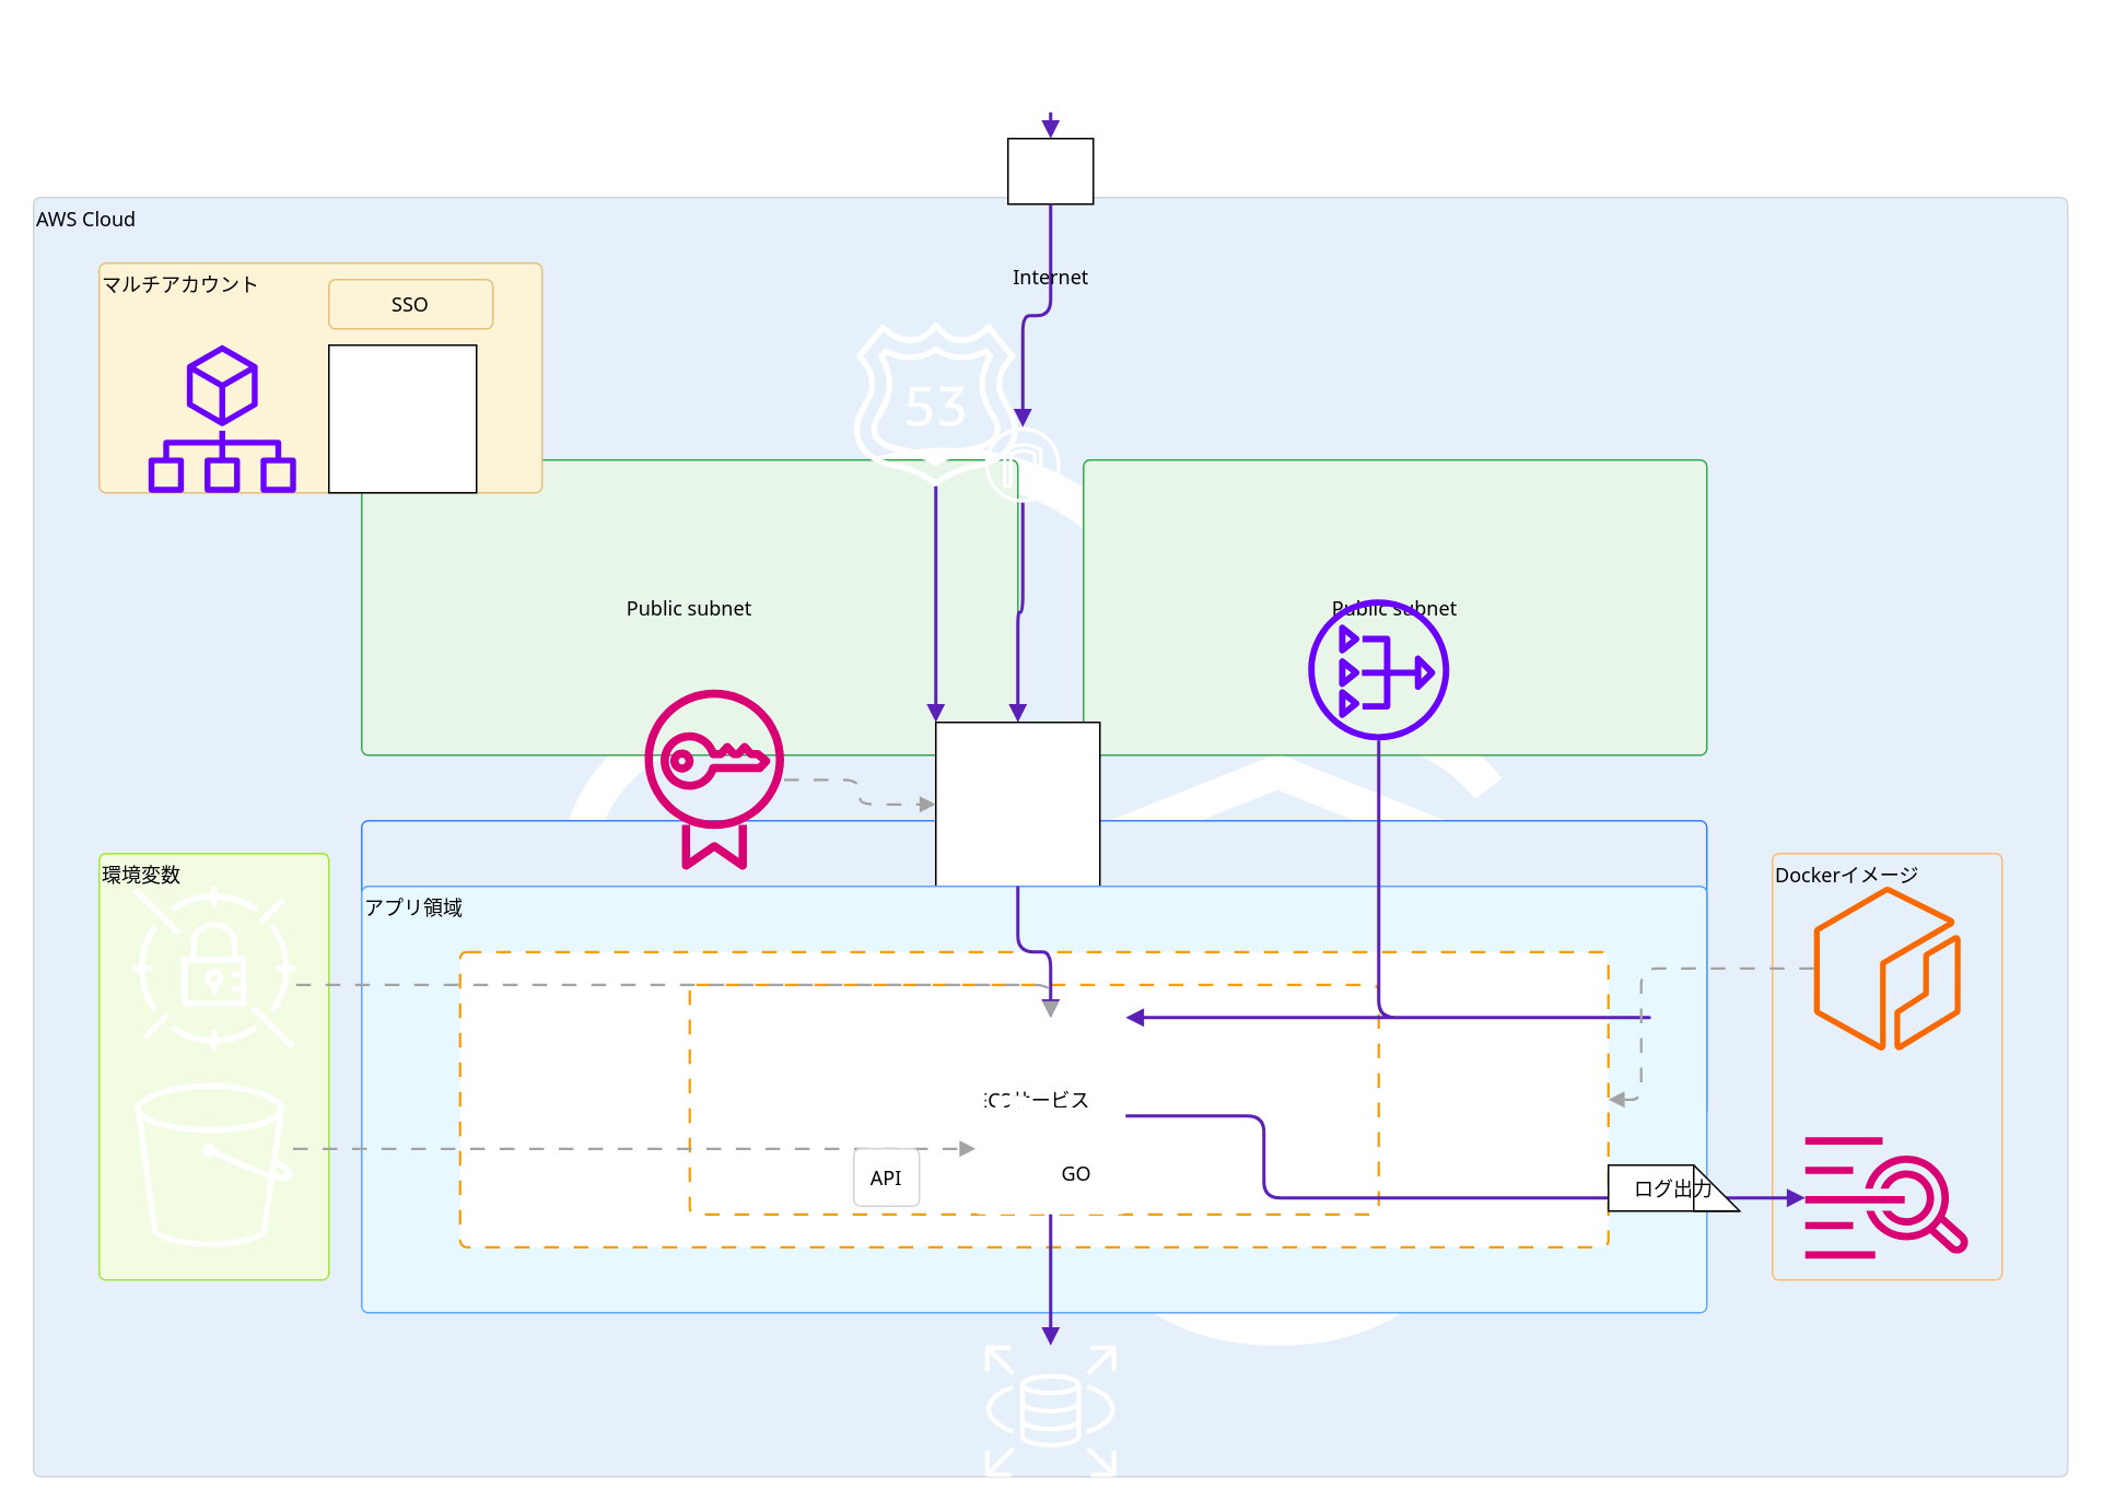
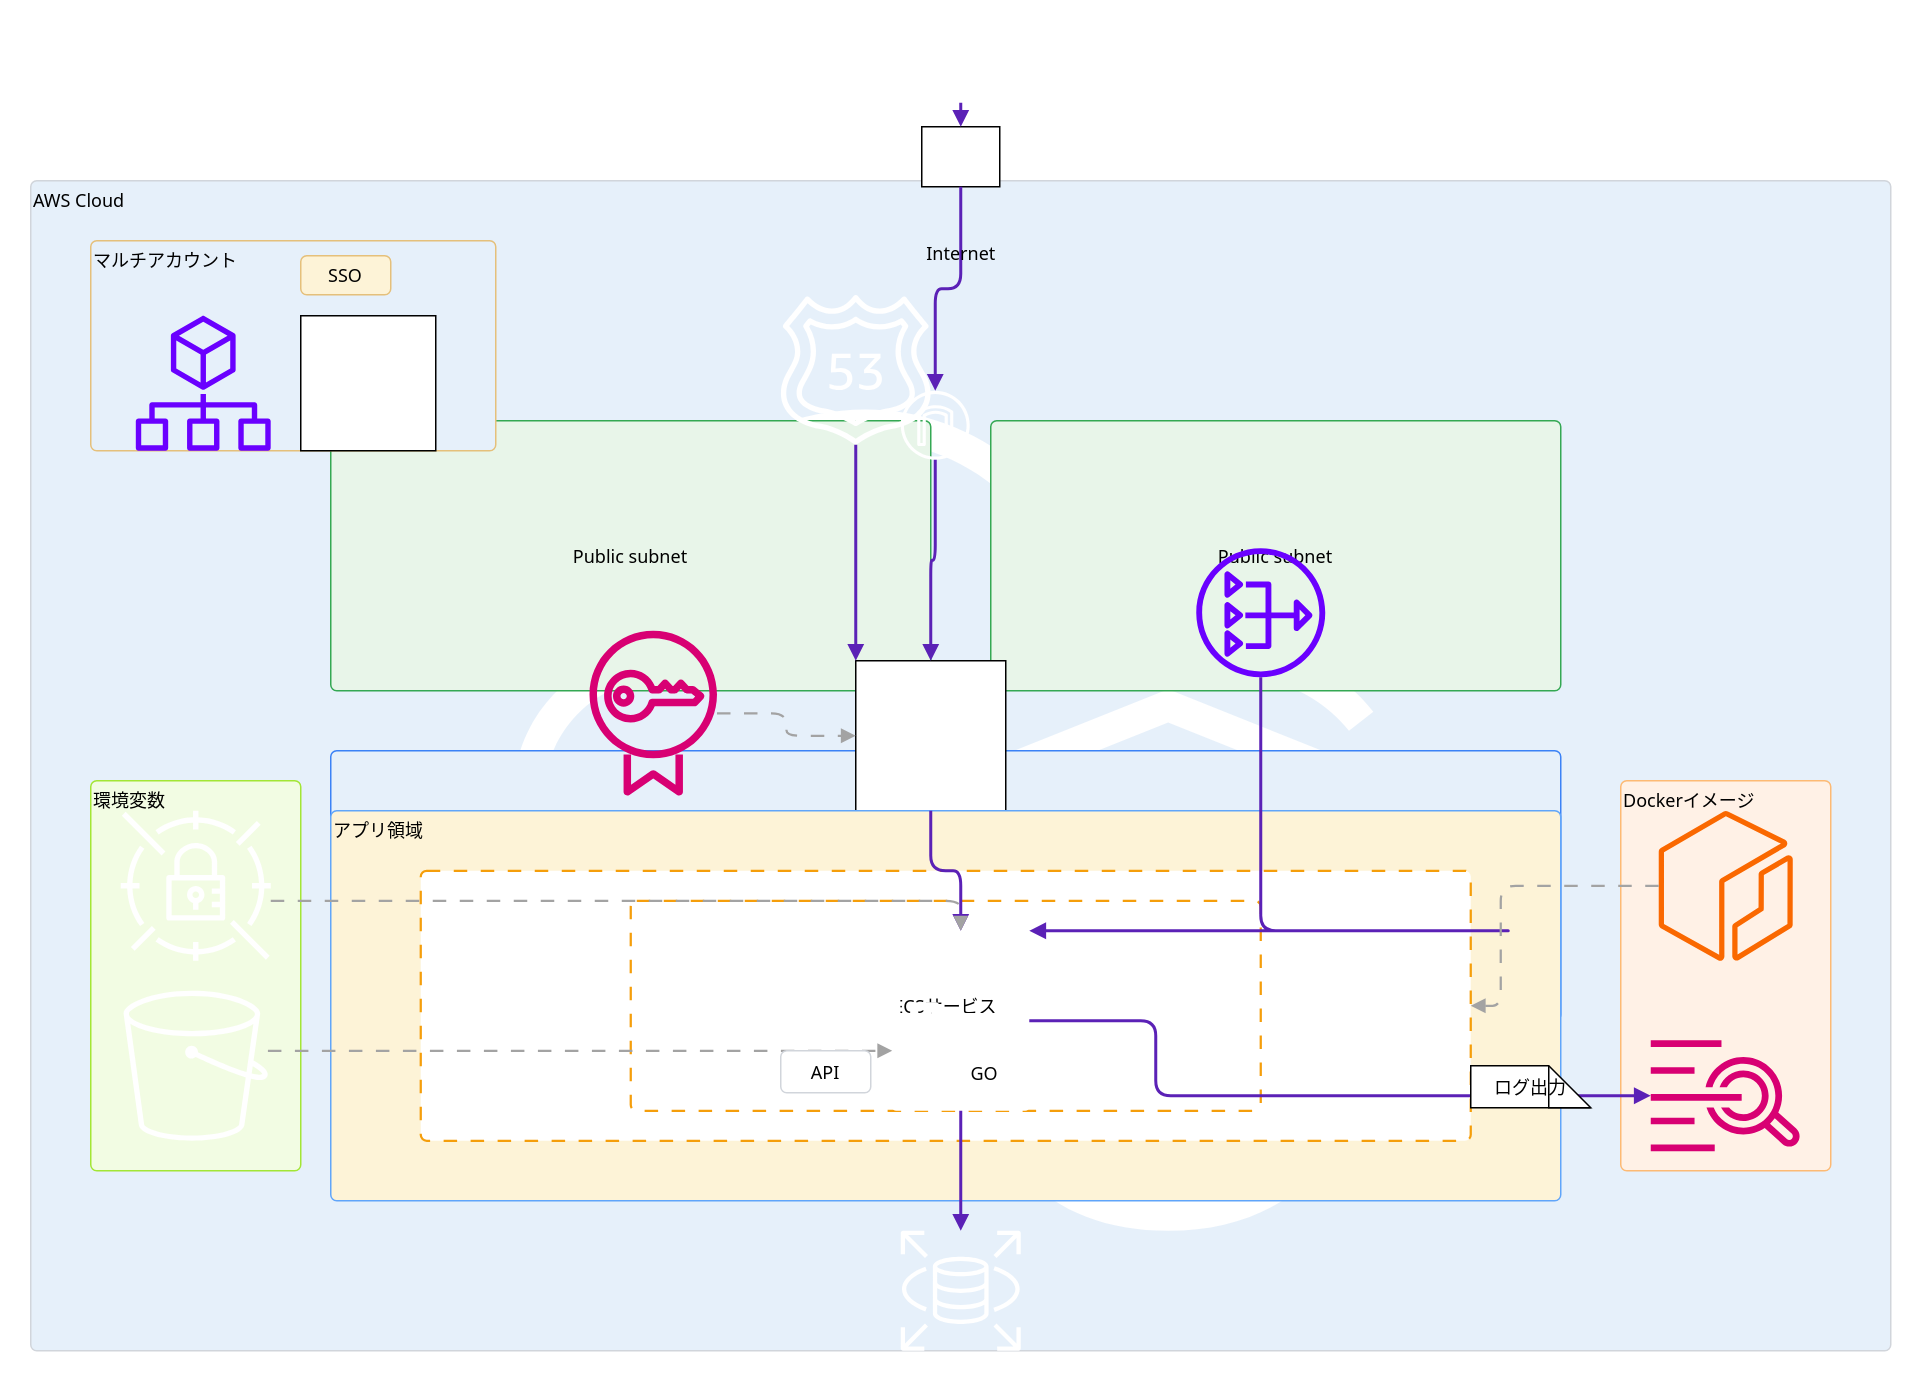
  <mxCell id="0" />
  <mxCell id="1" parent="0" />
  <mxCell id="2" value="bg" style="layer" parent="1" />
  <mxCell id="3" value="AWS Cloud" style="rounded=1;absoluteArcSize=1;arcSize=8;shadow=0;strokeColor=#D1D5DB;fillColor=#e6f0fa;align=left;verticalAlign=top;fontFamily=Noto Sans;fontSize=12;" parent="2" vertex="1"><mxGeometry x="20" y="120" width="1240" height="780" as="geometry" /></mxCell>
  <mxCell id="4" style="shape=mxgraph.aws4.users;verticalLabelPosition=bottom;verticalAlign=top;" parent="2" vertex="1"><mxGeometry x="616" y="20" width="48" height="48" as="geometry" /></mxCell>
  <mxCell id="5" style="shape=mxgraph.aws4.internet_alt;verticalLabelPosition=bottom;verticalAlign=top;" parent="2" vertex="1"><mxGeometry x="614" y="84" width="52" height="40" as="geometry" /></mxCell>
  <mxCell id="6" value="vpc" style="layer" parent="1" />
  <mxCell id="7" value="VPC" style="shape=mxgraph.aws4.vpc;align=left;verticalAlign=top;fontFamily=Noto Sans;fontSize=12;" parent="6" vertex="1"><mxGeometry x="200" y="260" width="860" height="560" as="geometry" /></mxCell>
  <mxCell id="8" value="Public subnet" style="rounded=1;absoluteArcSize=1;arcSize=8;shadow=0;strokeColor=#34A853;fillColor=#E8F5E9;fontFamily=Noto Sans;fontSize=12;" parent="6" vertex="1"><mxGeometry x="220" y="280" width="400" height="180" as="geometry" /></mxCell>
  <mxCell id="9" value="Public subnet" style="rounded=1;absoluteArcSize=1;arcSize=8;shadow=0;strokeColor=#34A853;fillColor=#E8F5E9;fontFamily=Noto Sans;fontSize=12;" parent="6" vertex="1"><mxGeometry x="660" y="280" width="380" height="180" as="geometry" /></mxCell>
  <mxCell id="10" value="Private subnet" style="rounded=1;absoluteArcSize=1;arcSize=8;shadow=0;strokeColor=#3B82F6;fillColor=#E6F0FA;fontFamily=Noto Sans;fontSize=12;" parent="6" vertex="1"><mxGeometry x="220" y="500" width="400" height="180" as="geometry" /></mxCell>
  <mxCell id="11" value="Private subnet" style="rounded=1;absoluteArcSize=1;arcSize=8;shadow=0;strokeColor=#3B82F6;fillColor=#E6F0FA;fontFamily=Noto Sans;fontSize=12;" parent="6" vertex="1"><mxGeometry x="660" y="500" width="380" height="180" as="geometry" /></mxCell>
  <mxCell id="12" value="infra" style="layer" parent="1" />
  <mxCell id="13" style="shape=mxgraph.aws4.route_53;" parent="12" vertex="1"><mxGeometry x="520" y="196" width="100" height="100" as="geometry" /></mxCell>
  <mxCell id="14" style="shape=mxgraph.aws4.internet_gateway;" parent="12" vertex="1"><mxGeometry x="600" y="260" width="46" height="46" as="geometry" /></mxCell>
  <mxCell id="15" style="shape=mxgraph.aws4.nat_gateway;fillColor=#6a00ff;fontColor=#ffffff;strokeColor=#3700CC;" parent="12" vertex="1"><mxGeometry x="797" y="365" width="86" height="86" as="geometry" /></mxCell>
  <mxCell id="16" style="shape=mxgraph.aws4.alb;" parent="12" vertex="1"><mxGeometry x="570" y="440" width="100" height="100" as="geometry" /></mxCell>
  <mxCell id="17" style="shape=mxgraph.aws4.certificate_manager;fillColor=#d80073;strokeColor=#A50040;fontColor=#ffffff;" parent="12" vertex="1"><mxGeometry x="380" y="420" width="110" height="110" as="geometry" /></mxCell>
  <mxCell id="18" value="ecs" style="layer" parent="1" />
- <mxCell id="19" value="アプリ領域" style="rounded=1;absoluteArcSize=1;arcSize=8;shadow=0;strokeColor=#60A5FA;fillColor=#E7F8FF;fontFamily=Noto Sans;fontSize=12;align=left;verticalAlign=top;" parent="18" vertex="1"><mxGeometry x="220" y="540" width="820" height="260" as="geometry" /></mxCell>
+ <mxCell id="19" value="アプリ領域" style="rounded=1;absoluteArcSize=1;arcSize=8;shadow=0;strokeColor=#60A5FA;fillColor=#fdf3d7;fontFamily=Noto Sans;fontSize=12;align=left;verticalAlign=top;" parent="18" vertex="1"><mxGeometry x="220" y="540" width="820" height="260" as="geometry" /></mxCell>
  <mxCell id="20" value="ECSクラスター" style="rounded=1;absoluteArcSize=1;arcSize=8;shadow=0;dashed=1;dashPattern=6 6;strokeColor=#F59E0B;strokeWidth=1.5;fontFamily=Noto Sans;fontSize=12;" parent="18" vertex="1"><mxGeometry x="280" y="580" width="700" height="180" as="geometry" /></mxCell>
  <mxCell id="21" value="ECSサービス" style="rounded=1;absoluteArcSize=1;arcSize=8;shadow=0;dashed=1;dashPattern=6 6;strokeColor=#F59E0B;strokeWidth=1.5;fontFamily=Noto Sans;fontSize=12;" parent="18" vertex="1"><mxGeometry x="420" y="600" width="420" height="140" as="geometry" /></mxCell>
  <mxCell id="22" style="shape=mxgraph.aws4.ecs_task;" parent="18" vertex="1"><mxGeometry x="590" y="620" width="100" height="120" as="geometry" /></mxCell>
  <mxCell id="23" style="shape=mxgraph.aws4.rds;" parent="18" vertex="1"><mxGeometry x="600" y="820" width="80" height="80" as="geometry" /></mxCell>
  <mxCell id="24" value="sidepanels" style="layer" parent="1" />
- <mxCell id="25" value="マルチアカウント" style="rounded=1;absoluteArcSize=1;arcSize=8;shadow=0;strokeColor=#E5C07B;fillColor=#FDF3D7;align=left;verticalAlign=top;fontFamily=Noto Sans;fontSize=12;" parent="24" vertex="1"><mxGeometry x="60" y="160" width="270" height="140" as="geometry" /></mxCell>
- <mxCell id="26" value="SSO" style="rounded=1;absoluteArcSize=1;arcSize=8;shadow=0;strokeColor=#E5C07B;fillColor=#FDF3D7;align=center;verticalAlign=middle;fontFamily=Noto Sans;fontSize=12;" parent="24" vertex="1"><mxGeometry x="200" y="170" width="100" height="30" as="geometry" /></mxCell>
+ <mxCell id="25" value="マルチアカウント" style="rounded=1;absoluteArcSize=1;arcSize=8;shadow=0;strokeColor=#E5C07B;fillColor=#e6f0fa;align=left;verticalAlign=top;fontFamily=Noto Sans;fontSize=12;" parent="24" vertex="1"><mxGeometry x="60" y="160" width="270" height="140" as="geometry" /></mxCell>
+ <mxCell id="26" value="SSO" style="rounded=1;absoluteArcSize=1;arcSize=8;shadow=0;strokeColor=#E5C07B;fillColor=#FDF3D7;align=center;verticalAlign=middle;fontFamily=Noto Sans;fontSize=12;" parent="24" vertex="1"><mxGeometry x="200" y="170" width="60" height="26" as="geometry" /></mxCell>
  <mxCell id="27" style="shape=mxgraph.aws4.organizations;fillColor=#6a00ff;fontColor=#ffffff;strokeColor=#3700CC;" parent="24" vertex="1"><mxGeometry x="90" y="210" width="90" height="90" as="geometry" /></mxCell>
  <mxCell id="28" style="shape=mxgraph.aws4.identity_center;" parent="24" vertex="1"><mxGeometry x="200" y="210" width="90" height="90" as="geometry" /></mxCell>
  <mxCell id="29" value="環境変数" style="rounded=1;absoluteArcSize=1;arcSize=8;shadow=0;strokeColor=#A3E635;fillColor=#F2FCE3;align=left;verticalAlign=top;fontFamily=Noto Sans;fontSize=12;" parent="24" vertex="1"><mxGeometry x="60" y="520" width="140" height="260" as="geometry" /></mxCell>
  <mxCell id="30" style="shape=mxgraph.aws4.secrets_manager;" parent="24" vertex="1"><mxGeometry x="80" y="540" width="100" height="100" as="geometry" /></mxCell>
  <mxCell id="31" style="shape=mxgraph.aws4.s3;" parent="24" vertex="1"><mxGeometry x="80" y="660" width="100" height="100" as="geometry" /></mxCell>
- <mxCell id="32" value="Dockerイメージ" style="rounded=1;absoluteArcSize=1;arcSize=8;shadow=0;strokeColor=#FDBA74;fillColor=#e6f0fa;align=left;verticalAlign=top;fontFamily=Noto Sans;fontSize=12;" parent="24" vertex="1"><mxGeometry x="1080" y="520" width="140" height="260" as="geometry" /></mxCell>
+ <mxCell id="32" value="Dockerイメージ" style="rounded=1;absoluteArcSize=1;arcSize=8;shadow=0;strokeColor=#FDBA74;fillColor=#FFF1E6;align=left;verticalAlign=top;fontFamily=Noto Sans;fontSize=12;" parent="24" vertex="1"><mxGeometry x="1080" y="520" width="140" height="260" as="geometry" /></mxCell>
  <mxCell id="33" style="shape=mxgraph.aws4.ecr;fillColor=#fa6800;fontColor=#000000;strokeColor=#C73500;" parent="24" vertex="1"><mxGeometry x="1100" y="540" width="100" height="100" as="geometry" /></mxCell>
  <mxCell id="34" style="shape=mxgraph.aws4.cloudwatch_logs;fillColor=#d80073;fontColor=#ffffff;strokeColor=#A50040;" parent="24" vertex="1"><mxGeometry x="1100" y="680" width="100" height="100" as="geometry" /></mxCell>
  <mxCell id="35" value="flows" style="layer" parent="1" />
  <mxCell id="36" style="edgeStyle=orthogonalEdgeStyle;rounded=1;endArrow=block;endFill=1;strokeColor=#5B21B6;strokeWidth=2;" parent="35" source="4" target="5" edge="1"><mxGeometry relative="1" as="geometry" /></mxCell>
  <mxCell id="37" style="edgeStyle=orthogonalEdgeStyle;rounded=1;endArrow=block;endFill=1;strokeColor=#5B21B6;strokeWidth=2;" parent="35" source="5" target="14" edge="1"><mxGeometry relative="1" as="geometry" /></mxCell>
  <mxCell id="38" style="edgeStyle=orthogonalEdgeStyle;rounded=1;endArrow=block;endFill=1;strokeColor=#5B21B6;strokeWidth=2;" parent="35" source="14" target="16" edge="1"><mxGeometry relative="1" as="geometry" /></mxCell>
  <mxCell id="39" style="edgeStyle=orthogonalEdgeStyle;rounded=1;dashed=1;dashPattern=6 6;endArrow=block;endFill=1;strokeColor=#A3A3A3;strokeWidth=1.5;" parent="35" source="17" target="16" edge="1"><mxGeometry relative="1" as="geometry" /></mxCell>
  <mxCell id="40" style="edgeStyle=orthogonalEdgeStyle;rounded=1;endArrow=block;endFill=1;strokeColor=#5B21B6;strokeWidth=2;" parent="35" source="16" target="22" edge="1"><mxGeometry relative="1" as="geometry" /></mxCell>
  <mxCell id="41" style="edgeStyle=orthogonalEdgeStyle;rounded=1;endArrow=block;endFill=1;strokeColor=#5B21B6;strokeWidth=2;" parent="35" source="15" target="22" edge="1"><mxGeometry relative="1" as="geometry"><Array as="points"><mxPoint x="1010" y="620" /><mxPoint x="720" y="620" /></Array></mxGeometry></mxCell>
  <mxCell id="42" style="edgeStyle=orthogonalEdgeStyle;rounded=1;endArrow=block;endFill=1;strokeColor=#5B21B6;strokeWidth=2;" parent="35" source="22" target="23" edge="1"><mxGeometry relative="1" as="geometry" /></mxCell>
  <mxCell id="43" style="edgeStyle=orthogonalEdgeStyle;rounded=1;dashed=1;dashPattern=6 6;endArrow=block;endFill=1;strokeColor=#A3A3A3;strokeWidth=1.5;" parent="35" source="30" target="22" edge="1"><mxGeometry relative="1" as="geometry"><Array as="points"><mxPoint x="200" y="600" /><mxPoint x="540" y="600" /></Array></mxGeometry></mxCell>
  <mxCell id="44" style="edgeStyle=orthogonalEdgeStyle;rounded=1;dashed=1;dashPattern=6 6;endArrow=block;endFill=1;strokeColor=#A3A3A3;strokeWidth=1.5;" parent="35" source="31" target="22" edge="1"><mxGeometry relative="1" as="geometry"><Array as="points"><mxPoint x="200" y="700" /><mxPoint x="540" y="700" /></Array></mxGeometry></mxCell>
  <mxCell id="45" style="edgeStyle=orthogonalEdgeStyle;rounded=1;dashed=1;dashPattern=6 6;endArrow=block;endFill=1;strokeColor=#A3A3A3;strokeWidth=1.5;" parent="35" source="33" target="20" edge="1"><mxGeometry relative="1" as="geometry"><Array as="points"><mxPoint x="1000" y="590" /></Array></mxGeometry></mxCell>
  <mxCell id="46" style="edgeStyle=orthogonalEdgeStyle;rounded=1;endArrow=block;endFill=1;strokeColor=#5B21B6;strokeWidth=2;" parent="35" source="22" target="34" edge="1"><mxGeometry relative="1" as="geometry"><Array as="points"><mxPoint x="770" y="680" /><mxPoint x="1100" y="730" /></Array></mxGeometry></mxCell>
  <mxCell id="47" style="edgeStyle=orthogonalEdgeStyle;rounded=1;endArrow=block;endFill=1;strokeColor=#5B21B6;strokeWidth=2;" parent="35" source="13" target="16" edge="1"><mxGeometry relative="1" as="geometry"><Array as="points"><mxPoint x="570" y="300" /><mxPoint x="570" y="440" /></Array></mxGeometry></mxCell>
  <mxCell id="48" value="labels" style="layer" parent="1" />
  <mxCell id="49" value="Internet" style="text;html=1;strokeColor=none;fillColor=none;align=center;verticalAlign=top;fontFamily=Noto Sans;fontSize=12;" parent="48" vertex="1"><mxGeometry x="614" y="155" width="52" height="20" as="geometry" /></mxCell>
- <mxCell id="50" value="API" style="rounded=1;absoluteArcSize=1;arcSize=8;shadow=0;strokeColor=#D1D5DB;fillColor=#FFFFFF;align=center;verticalAlign=middle;fontFamily=Noto Sans;fontSize=12;" parent="48" vertex="1"><mxGeometry x="520" y="700" width="40" height="35" as="geometry" /></mxCell>
+ <mxCell id="50" value="API" style="rounded=1;absoluteArcSize=1;arcSize=8;shadow=0;strokeColor=#D1D5DB;fillColor=#FFFFFF;align=center;verticalAlign=middle;fontFamily=Noto Sans;fontSize=12;" parent="48" vertex="1"><mxGeometry x="520" y="700" width="60" height="28" as="geometry" /></mxCell>
  <mxCell id="51" value="GO" style="text;html=1;strokeColor=none;fillColor=none;align=left;verticalAlign=middle;fontFamily=Noto Sans;fontSize=12;" parent="48" vertex="1"><mxGeometry x="645" y="705" width="60" height="22" as="geometry" /></mxCell>
  <mxCell id="52" value="ログ出力" style="shape=note;rounded=1;absoluteArcSize=1;arcSize=8;fontFamily=Noto Sans;fontSize=12;" parent="48" vertex="1"><mxGeometry x="980" y="710" width="80" height="28" as="geometry" /></mxCell>
